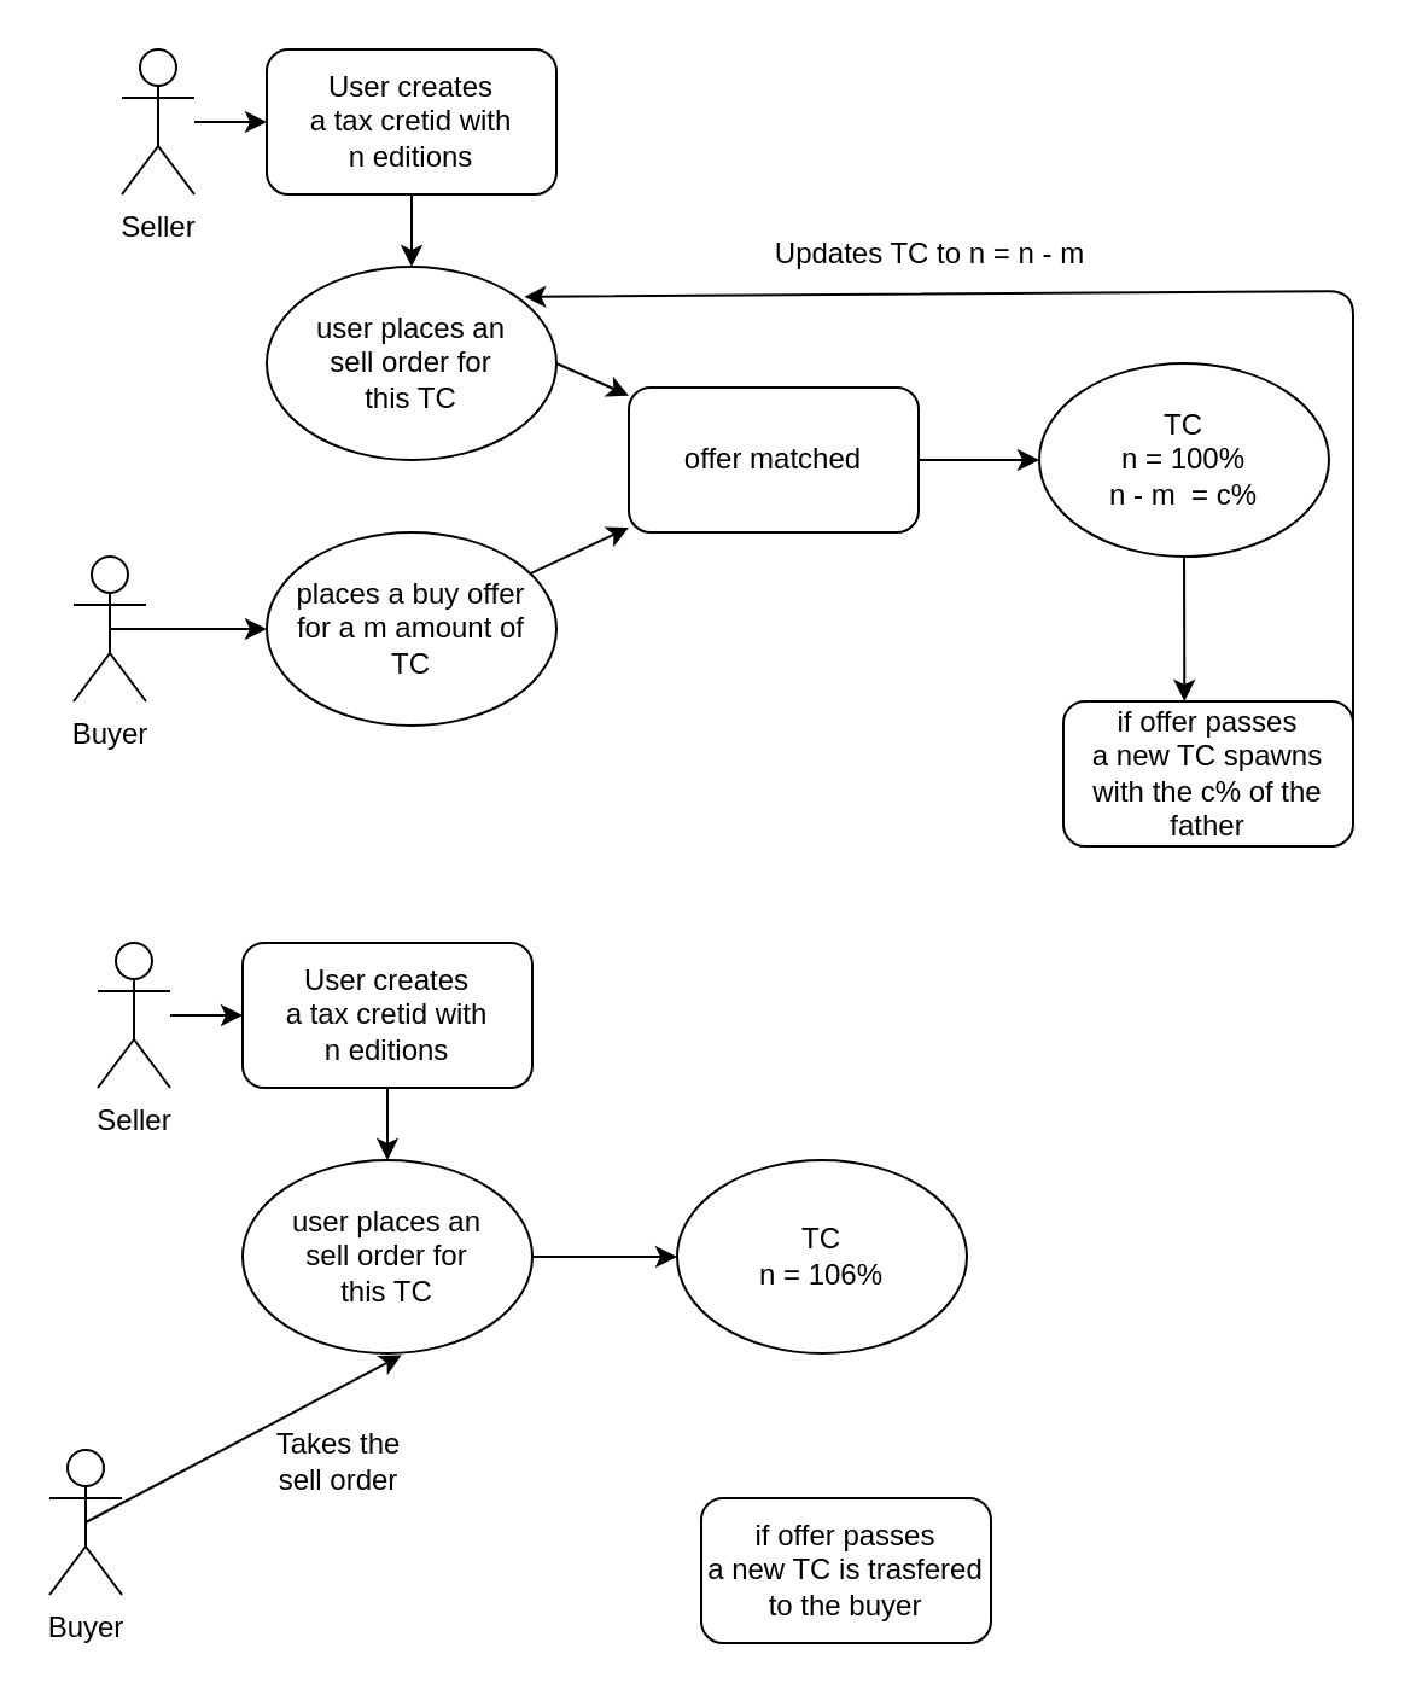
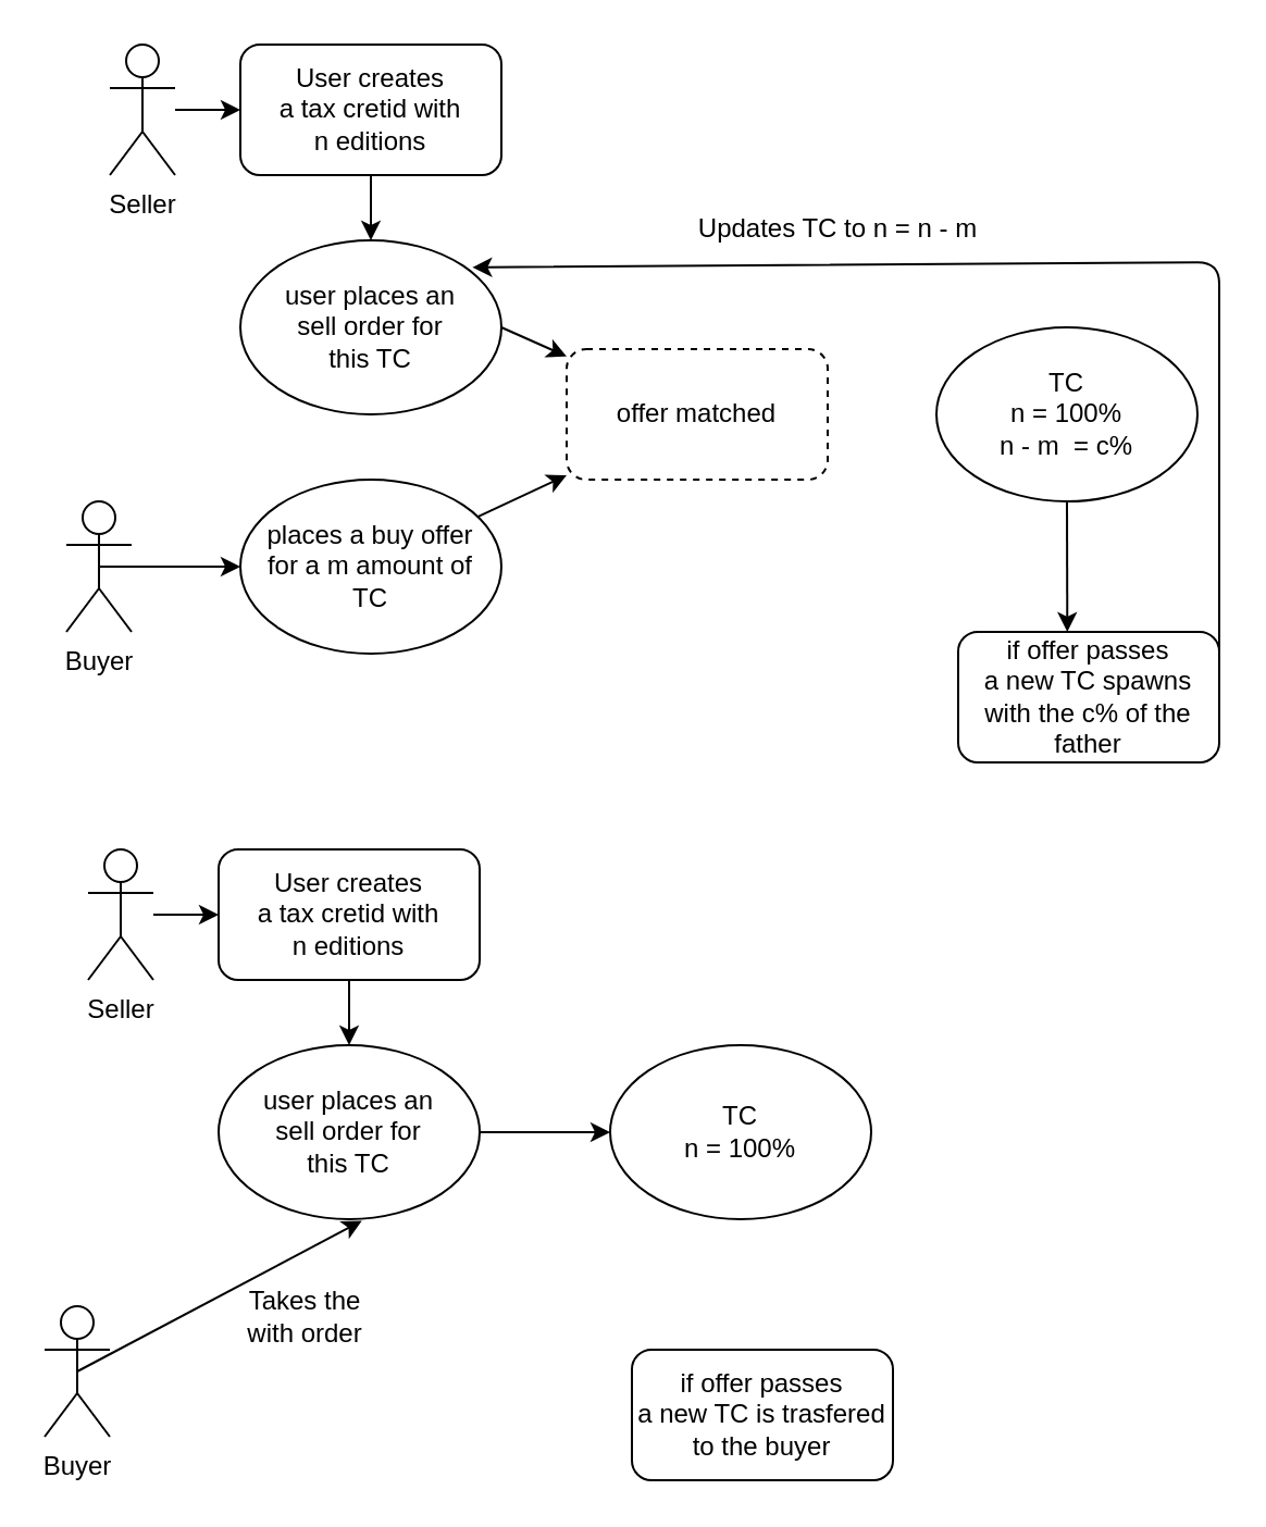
  <mxCell id="0" />
  <mxCell id="1" parent="0" />
  <mxCell id="2" style="edgeStyle=none;html=1;entryX=0.5;entryY=0;entryDx=0;entryDy=0;" edge="1" parent="1" source="3" target="5"><mxGeometry relative="1" as="geometry" /></mxCell>
  <mxCell id="3" value="User creates&lt;br&gt;a tax cretid with&lt;br&gt;n editions" style="rounded=1;whiteSpace=wrap;html=1;" vertex="1" parent="1"><mxGeometry x="110" y="20" width="120" height="60" as="geometry" /></mxCell>
  <mxCell id="4" style="edgeStyle=none;html=1;exitX=1;exitY=0.5;exitDx=0;exitDy=0;" edge="1" parent="1" source="5" target="13"><mxGeometry relative="1" as="geometry" /></mxCell>
  <mxCell id="5" value="user places an&lt;br&gt;sell order for&lt;br&gt;this TC" style="ellipse;whiteSpace=wrap;html=1;" vertex="1" parent="1"><mxGeometry x="110" y="110" width="120" height="80" as="geometry" /></mxCell>
  <mxCell id="6" style="edgeStyle=none;html=1;exitX=0.5;exitY=0.5;exitDx=0;exitDy=0;exitPerimeter=0;entryX=0;entryY=0.5;entryDx=0;entryDy=0;" edge="1" parent="1" source="7" target="11"><mxGeometry relative="1" as="geometry" /></mxCell>
  <mxCell id="7" value="Buyer" style="shape=umlActor;verticalLabelPosition=bottom;verticalAlign=top;html=1;outlineConnect=0;" vertex="1" parent="1"><mxGeometry x="30" y="230" width="30" height="60" as="geometry" /></mxCell>
  <mxCell id="8" style="edgeStyle=none;html=1;entryX=0;entryY=0.5;entryDx=0;entryDy=0;" edge="1" parent="1" source="9" target="3"><mxGeometry relative="1" as="geometry" /></mxCell>
  <mxCell id="9" value="Seller" style="shape=umlActor;verticalLabelPosition=bottom;verticalAlign=top;html=1;outlineConnect=0;" vertex="1" parent="1"><mxGeometry x="50" y="20" width="30" height="60" as="geometry" /></mxCell>
  <mxCell id="10" style="edgeStyle=none;html=1;" edge="1" parent="1" source="11" target="13"><mxGeometry relative="1" as="geometry" /></mxCell>
  <mxCell id="11" value="places a buy offer&lt;br&gt;for a m amount of&lt;br&gt;TC" style="ellipse;whiteSpace=wrap;html=1;" vertex="1" parent="1"><mxGeometry x="110" y="220" width="120" height="80" as="geometry" /></mxCell>
- <mxCell id="12" style="edgeStyle=none;html=1;exitX=1;exitY=0.5;exitDx=0;exitDy=0;entryX=0;entryY=0.5;entryDx=0;entryDy=0;" edge="1" parent="1" source="13" target="15"><mxGeometry relative="1" as="geometry" /></mxCell>
- <mxCell id="13" value="offer matched" style="rounded=1;whiteSpace=wrap;html=1;" vertex="1" parent="1"><mxGeometry x="260" y="160" width="120" height="60" as="geometry" /></mxCell>
+ <mxCell id="13" value="offer matched" style="rounded=1;whiteSpace=wrap;html=1;dashed=1;" vertex="1" parent="1"><mxGeometry x="260" y="160" width="120" height="60" as="geometry" /></mxCell>
  <mxCell id="14" style="edgeStyle=none;html=1;exitX=0.5;exitY=1;exitDx=0;exitDy=0;entryX=0.418;entryY=0;entryDx=0;entryDy=0;entryPerimeter=0;" edge="1" parent="1" source="15" target="17"><mxGeometry relative="1" as="geometry" /></mxCell>
  <mxCell id="15" value="TC &lt;br&gt;n = 100%&lt;br&gt;n - m&amp;nbsp; = c%" style="ellipse;whiteSpace=wrap;html=1;" vertex="1" parent="1"><mxGeometry x="430" y="150" width="120" height="80" as="geometry" /></mxCell>
  <mxCell id="16" style="edgeStyle=none;html=1;exitX=1;exitY=0.5;exitDx=0;exitDy=0;entryX=0.889;entryY=0.155;entryDx=0;entryDy=0;entryPerimeter=0;" edge="1" parent="1" source="17" target="5"><mxGeometry relative="1" as="geometry"><Array as="points"><mxPoint x="560" y="120" /></Array></mxGeometry></mxCell>
  <mxCell id="17" value="if offer passes&lt;br&gt;a new TC spawns with the c% of the father" style="rounded=1;whiteSpace=wrap;html=1;" vertex="1" parent="1"><mxGeometry x="440" y="290" width="120" height="60" as="geometry" /></mxCell>
  <mxCell id="18" style="edgeStyle=none;html=1;entryX=0.5;entryY=0;entryDx=0;entryDy=0;" edge="1" parent="1" source="19" target="20"><mxGeometry relative="1" as="geometry" /></mxCell>
  <mxCell id="19" value="User creates&lt;br&gt;a tax cretid with&lt;br&gt;n editions" style="rounded=1;whiteSpace=wrap;html=1;" vertex="1" parent="1"><mxGeometry x="100" y="390" width="120" height="60" as="geometry" /></mxCell>
  <mxCell id="20" value="user places an&lt;br&gt;sell order for&lt;br&gt;this TC" style="ellipse;whiteSpace=wrap;html=1;" vertex="1" parent="1"><mxGeometry x="100" y="480" width="120" height="80" as="geometry" /></mxCell>
  <mxCell id="21" style="edgeStyle=none;html=1;exitX=0.5;exitY=0.5;exitDx=0;exitDy=0;exitPerimeter=0;entryX=0.549;entryY=1.009;entryDx=0;entryDy=0;entryPerimeter=0;" edge="1" parent="1" source="22" target="20"><mxGeometry relative="1" as="geometry"><mxPoint x="100" y="630" as="targetPoint" /></mxGeometry></mxCell>
  <mxCell id="22" value="Buyer" style="shape=umlActor;verticalLabelPosition=bottom;verticalAlign=top;html=1;outlineConnect=0;" vertex="1" parent="1"><mxGeometry x="20" y="600" width="30" height="60" as="geometry" /></mxCell>
  <mxCell id="23" style="edgeStyle=none;html=1;entryX=0;entryY=0.5;entryDx=0;entryDy=0;" edge="1" parent="1" source="24" target="19"><mxGeometry relative="1" as="geometry" /></mxCell>
  <mxCell id="24" value="Seller" style="shape=umlActor;verticalLabelPosition=bottom;verticalAlign=top;html=1;outlineConnect=0;" vertex="1" parent="1"><mxGeometry x="40" y="390" width="30" height="60" as="geometry" /></mxCell>
  <mxCell id="25" style="edgeStyle=none;html=1;exitX=1;exitY=0.5;exitDx=0;exitDy=0;entryX=0;entryY=0.5;entryDx=0;entryDy=0;" edge="1" parent="1" source="20" target="26"><mxGeometry relative="1" as="geometry"><mxPoint x="370" y="560" as="sourcePoint" /></mxGeometry></mxCell>
- <mxCell id="26" value="TC &lt;br&gt;n = 106%" style="ellipse;whiteSpace=wrap;html=1;" vertex="1" parent="1"><mxGeometry x="280" y="480" width="120" height="80" as="geometry" /></mxCell>
+ <mxCell id="26" value="TC &lt;br&gt;n = 100%" style="ellipse;whiteSpace=wrap;html=1;" vertex="1" parent="1"><mxGeometry x="280" y="480" width="120" height="80" as="geometry" /></mxCell>
  <mxCell id="27" value="if offer passes&lt;br&gt;a new TC is trasfered to the buyer" style="rounded=1;whiteSpace=wrap;html=1;" vertex="1" parent="1"><mxGeometry x="290" y="620" width="120" height="60" as="geometry" /></mxCell>
- <mxCell id="28" value="Takes the sell order" style="text;html=1;strokeColor=none;fillColor=none;align=center;verticalAlign=middle;whiteSpace=wrap;rounded=0;" vertex="1" parent="1"><mxGeometry x="110" y="590" width="60" height="30" as="geometry" /></mxCell>
+ <mxCell id="28" value="Takes the with order" style="text;html=1;strokeColor=none;fillColor=none;align=center;verticalAlign=middle;whiteSpace=wrap;rounded=0;" vertex="1" parent="1"><mxGeometry x="110" y="590" width="60" height="30" as="geometry" /></mxCell>
  <mxCell id="29" value="Updates TC to n = n - m" style="text;html=1;strokeColor=none;fillColor=none;align=center;verticalAlign=middle;whiteSpace=wrap;rounded=0;" vertex="1" parent="1"><mxGeometry x="310" y="90" width="150" height="30" as="geometry" /></mxCell>
